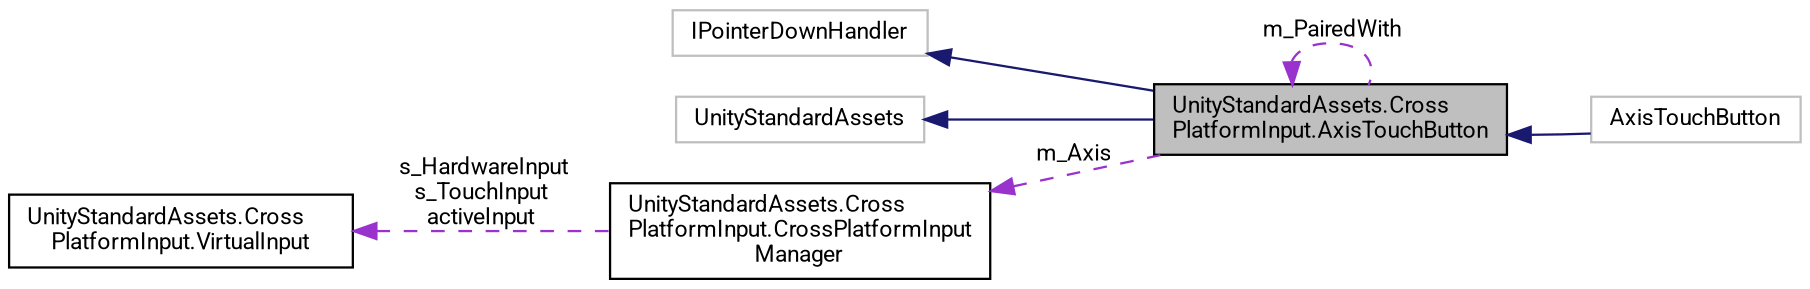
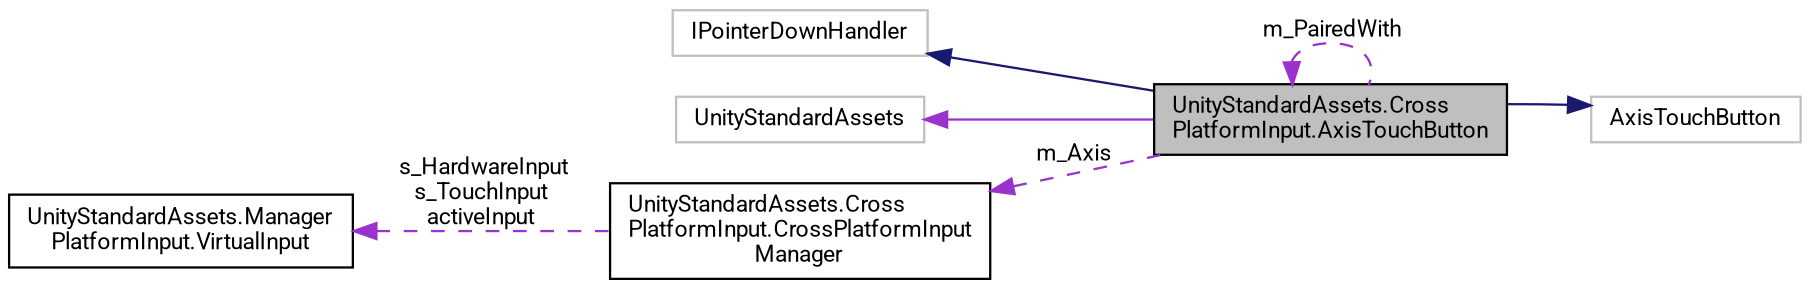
  digraph {
    fontname=Roboto
    rankdir=LR
    node [color=black fillcolor=white fontname=Roboto fontsize=10 shape=record style=filled]
    edge [color=darkorchid3 dir=back fontname=Roboto fontsize=10 labelfontname=Helvetica labelfontsize=10 style=dashed]
    n1 [fillcolor=grey75 fontcolor=black height=0.2 label="UnityStandardAssets.Cross\lPlatformInput.AxisTouchButton" width=0.4]
    n2 [color=grey75 height=0.2 label=AxisTouchButton width=0.4]
    n3 [color=grey75 height=0.2 label=IPointerDownHandler width=0.4]
    n4 [color=grey75 height=0.2 label=UnityStandardAssets width=0.4]
    n5 [height=0.2 label="UnityStandardAssets.Cross\lPlatformInput.CrossPlatformInput\lManager" width=0.4]
-   n6 [height=0.2 label="UnityStandardAssets.Cross\lPlatformInput.VirtualInput" width=0.4]
+   n6 [height=0.2 label="UnityStandardAssets.Manager\lPlatformInput.VirtualInput" width=0.4]
    n1 -> n1 [label=" m_PairedWith"]
-   n1 -> n2 [color=midnightblue style=solid]
+   n2 -> n1 [color=midnightblue style=solid]
    n3 -> n1 [color=midnightblue style=solid]
-   n4 -> n1 [color=midnightblue style=solid]
+   n4 -> n1 [style=solid]
    n5 -> n1 [label=" m_Axis"]
    n6 -> n5 [label=" s_HardwareInput\ns_TouchInput\nactiveInput"]
  }
